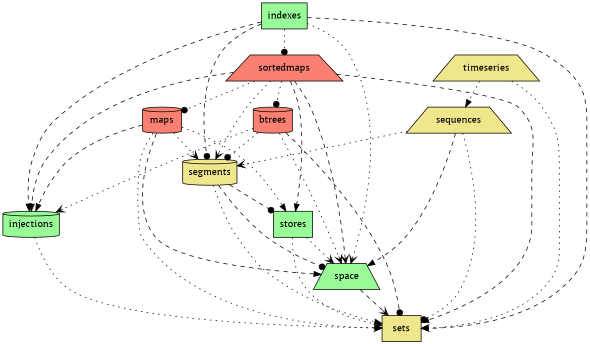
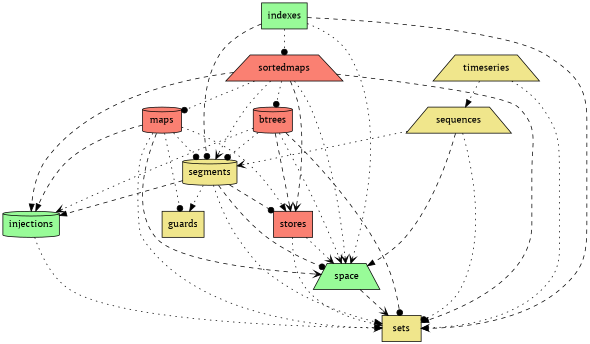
  digraph {
    fontname="PT Serif"
    node [fillcolor=khaki fontname="PT Serif" shape=cylinder style=filled]
    edge [arrowhead=vee fontname="PT Serif" style=dotted]
    btrees [fillcolor=salmon]
-   stores [fillcolor=palegreen shape=box]
+   stores [fillcolor=salmon shape=box]
    sets [shape=box]
    space [fillcolor=palegreen shape=trapezium]
    segments
    injections [fillcolor=palegreen]
+   guards [shape=box]
    indexes [fillcolor=palegreen shape=box]
    sortedmaps [fillcolor=salmon shape=trapezium]
    maps [fillcolor=salmon]
    sequences [shape=trapezium]
    timeseries [shape=trapezium]
+   btrees -> stores [style=dashed]
    btrees -> sets [arrowhead=dot style=dashed]
    btrees -> space
    btrees -> segments [arrowhead=dot]
    btrees -> injections
    stores -> sets
    stores -> space
    space -> sets [style=dashed]
    segments -> stores [arrowhead=dot style=dashed]
    segments -> sets [arrowhead=normal]
    segments -> space [arrowhead=dot style=dashed]
+   segments -> guards [arrowhead=normal]
    injections -> sets [arrowhead=normal]
    indexes -> sets [arrowhead=normal style=dashed]
    indexes -> space
    indexes -> segments [arrowhead=dot style=dashed]
-   indexes -> injections [arrowhead=normal style=dashed]
+   segments -> injections [arrowhead=normal style=dashed]
    indexes -> sortedmaps [arrowhead=dot]
    sortedmaps -> btrees [arrowhead=dot]
-   sortedmaps -> stores [arrowhead=normal style=dashed]
+   sortedmaps -> stores [style=dashed]
    sortedmaps -> sets [arrowhead=normal style=dashed]
-   sortedmaps -> space [style=dashed]
+   sortedmaps -> space
    sortedmaps -> segments
    sortedmaps -> injections [arrowhead=normal style=dashed]
    sortedmaps -> maps [arrowhead=dot]
    maps -> stores [arrowhead=normal]
    maps -> sets
-   maps -> space [arrowhead=normal style=dashed]
-   maps -> segments
+   maps -> space [style=dashed]
+   maps -> segments [arrowhead=dot]
    maps -> injections [arrowhead=normal style=dashed]
+   maps -> guards [arrowhead=dot]
    sequences -> sets [arrowhead=dot]
    sequences -> space [arrowhead=normal style=dashed]
    sequences -> segments
    timeseries -> sets
    timeseries -> sequences [arrowhead=normal]
  }
